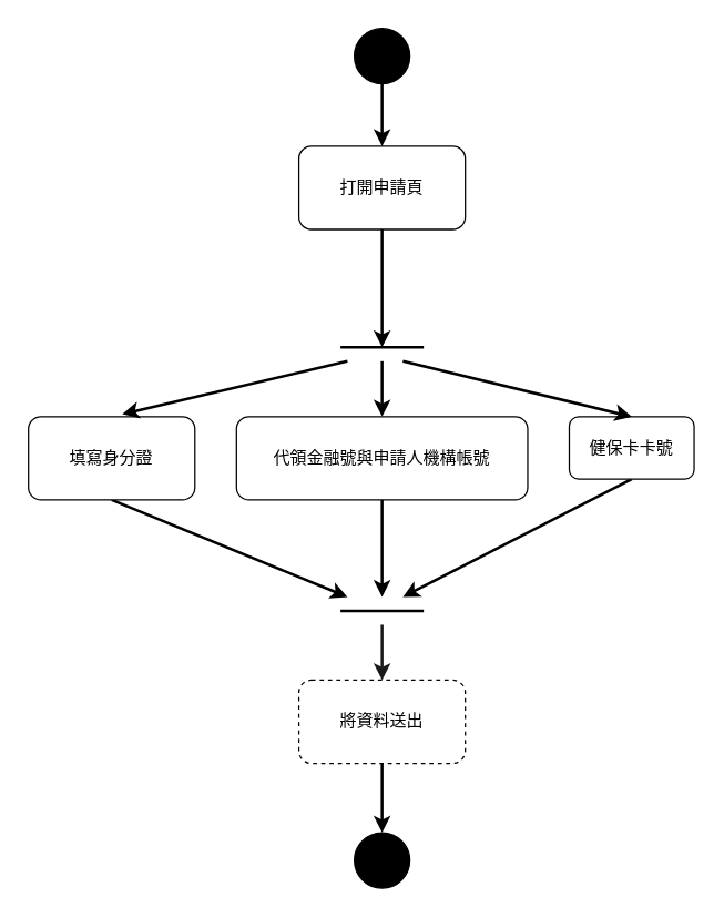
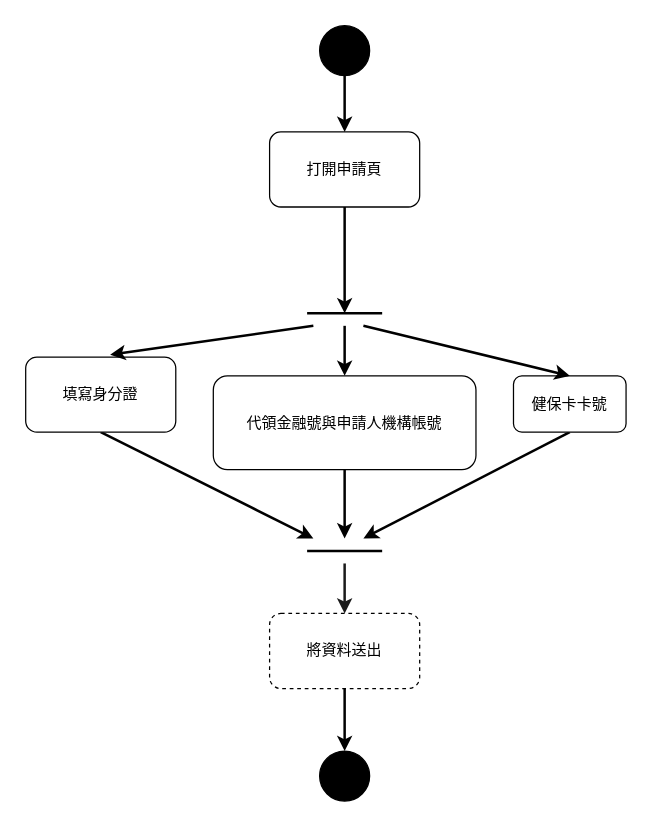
  <mxCell id="0" />
  <mxCell id="1" parent="0" />
  <mxCell id="2" style="edgeStyle=none;html=1;exitX=0.5;exitY=1;exitDx=0;exitDy=0;strokeWidth=2;strokeColor=#000000;" edge="1" parent="1" source="3"><mxGeometry relative="1" as="geometry"><mxPoint x="250" y="430" as="targetPoint" /></mxGeometry></mxCell>
- <mxCell id="3" value="填寫身分證" style="rounded=1;whiteSpace=wrap;html=1;" vertex="1" parent="1"><mxGeometry x="20" y="300" width="120" height="60" as="geometry" /></mxCell>
+ <mxCell id="3" value="填寫身分證" style="rounded=1;whiteSpace=wrap;html=1;" vertex="1" parent="1"><mxGeometry x="20" y="285" width="120" height="60" as="geometry" /></mxCell>
  <mxCell id="4" style="edgeStyle=none;html=1;exitX=0.5;exitY=1;exitDx=0;exitDy=0;strokeWidth=2;strokeColor=#000000;" edge="1" parent="1" source="6"><mxGeometry relative="1" as="geometry"><mxPoint x="275" y="430" as="targetPoint" /></mxGeometry></mxCell>
  <mxCell id="5" style="edgeStyle=none;html=1;entryX=0.5;entryY=0;entryDx=0;entryDy=0;strokeWidth=2;strokeColor=#1A1A1A;" edge="1" parent="1" target="15"><mxGeometry relative="1" as="geometry"><mxPoint x="275" y="450" as="sourcePoint" /></mxGeometry></mxCell>
- <mxCell id="6" value="代領金融號與申請人機構帳號" style="rounded=1;whiteSpace=wrap;html=1;" vertex="1" parent="1"><mxGeometry x="170" y="300" width="210" height="60" as="geometry" /></mxCell>
+ <mxCell id="6" value="代領金融號與申請人機構帳號" style="rounded=1;whiteSpace=wrap;html=1;" vertex="1" parent="1"><mxGeometry x="170" y="300" width="210" height="75" as="geometry" /></mxCell>
  <mxCell id="7" style="edgeStyle=none;html=1;exitX=0.5;exitY=1;exitDx=0;exitDy=0;strokeWidth=2;strokeColor=#000000;" edge="1" parent="1" source="8"><mxGeometry relative="1" as="geometry"><mxPoint x="290" y="430" as="targetPoint" /></mxGeometry></mxCell>
  <mxCell id="8" value="健保卡卡號" style="rounded=1;whiteSpace=wrap;html=1;" vertex="1" parent="1"><mxGeometry x="410" y="300" width="90" height="45" as="geometry" /></mxCell>
  <mxCell id="9" style="edgeStyle=none;html=1;exitX=0.5;exitY=1;exitDx=0;exitDy=0;strokeWidth=2;strokeColor=#000000;" edge="1" parent="1" source="13"><mxGeometry relative="1" as="geometry"><mxPoint x="275" y="250" as="targetPoint" /></mxGeometry></mxCell>
  <mxCell id="10" style="edgeStyle=none;html=1;entryX=0.5;entryY=0;entryDx=0;entryDy=0;strokeWidth=2;strokeColor=#000000;" edge="1" parent="1" target="6"><mxGeometry relative="1" as="geometry"><mxPoint x="275" y="260" as="sourcePoint" /></mxGeometry></mxCell>
  <mxCell id="11" style="edgeStyle=none;html=1;entryX=0.563;entryY=-0.031;entryDx=0;entryDy=0;entryPerimeter=0;strokeWidth=2;strokeColor=#000000;" edge="1" parent="1" target="3"><mxGeometry relative="1" as="geometry"><mxPoint x="250" y="260" as="sourcePoint" /></mxGeometry></mxCell>
  <mxCell id="12" style="edgeStyle=none;html=1;entryX=0.5;entryY=0;entryDx=0;entryDy=0;strokeWidth=2;strokeColor=#000000;" edge="1" parent="1" target="8"><mxGeometry relative="1" as="geometry"><mxPoint x="290" y="260" as="sourcePoint" /></mxGeometry></mxCell>
  <mxCell id="13" value="打開申請頁" style="rounded=1;whiteSpace=wrap;html=1;" vertex="1" parent="1"><mxGeometry x="215" y="105" width="120" height="60" as="geometry" /></mxCell>
  <mxCell id="14" style="edgeStyle=none;html=1;exitX=0.5;exitY=1;exitDx=0;exitDy=0;entryX=0.5;entryY=0;entryDx=0;entryDy=0;strokeWidth=2;strokeColor=#000000;" edge="1" parent="1" source="15" target="20"><mxGeometry relative="1" as="geometry" /></mxCell>
  <mxCell id="15" value="將資料送出" style="rounded=1;whiteSpace=wrap;html=1;dashed=1;" vertex="1" parent="1"><mxGeometry x="215" y="490" width="120" height="60" as="geometry" /></mxCell>
  <mxCell id="16" value="" style="endArrow=none;html=1;strokeWidth=2;strokeColor=#000000;" edge="1" parent="1"><mxGeometry width="50" height="50" relative="1" as="geometry"><mxPoint x="245" y="440" as="sourcePoint" /><mxPoint x="305" y="440" as="targetPoint" /></mxGeometry></mxCell>
  <mxCell id="17" value="" style="endArrow=none;html=1;strokeWidth=2;strokeColor=#000000;" edge="1" parent="1"><mxGeometry width="50" height="50" relative="1" as="geometry"><mxPoint x="245" y="250" as="sourcePoint" /><mxPoint x="305" y="250" as="targetPoint" /></mxGeometry></mxCell>
  <mxCell id="18" style="edgeStyle=none;html=1;exitX=0.5;exitY=1;exitDx=0;exitDy=0;entryX=0.5;entryY=0;entryDx=0;entryDy=0;strokeWidth=2;strokeColor=#000000;" edge="1" parent="1" source="19" target="13"><mxGeometry relative="1" as="geometry" /></mxCell>
  <mxCell id="19" value="" style="ellipse;whiteSpace=wrap;html=1;aspect=fixed;fillColor=#000000;" vertex="1" parent="1"><mxGeometry x="255" y="20" width="40" height="40" as="geometry" /></mxCell>
  <mxCell id="20" value="" style="ellipse;whiteSpace=wrap;html=1;aspect=fixed;fillColor=#000000;" vertex="1" parent="1"><mxGeometry x="255" y="600" width="40" height="40" as="geometry" /></mxCell>
